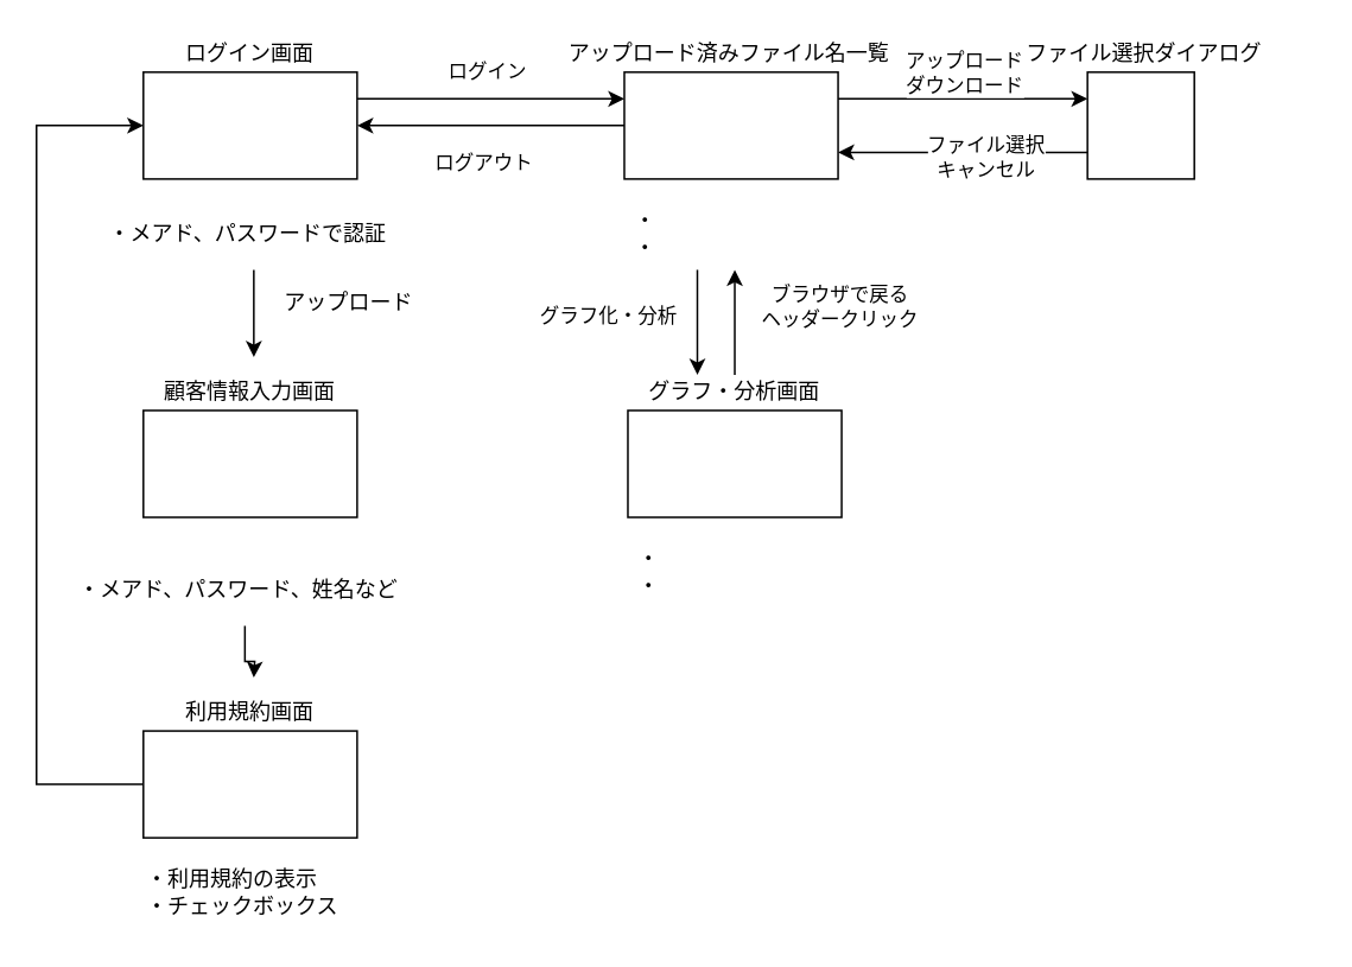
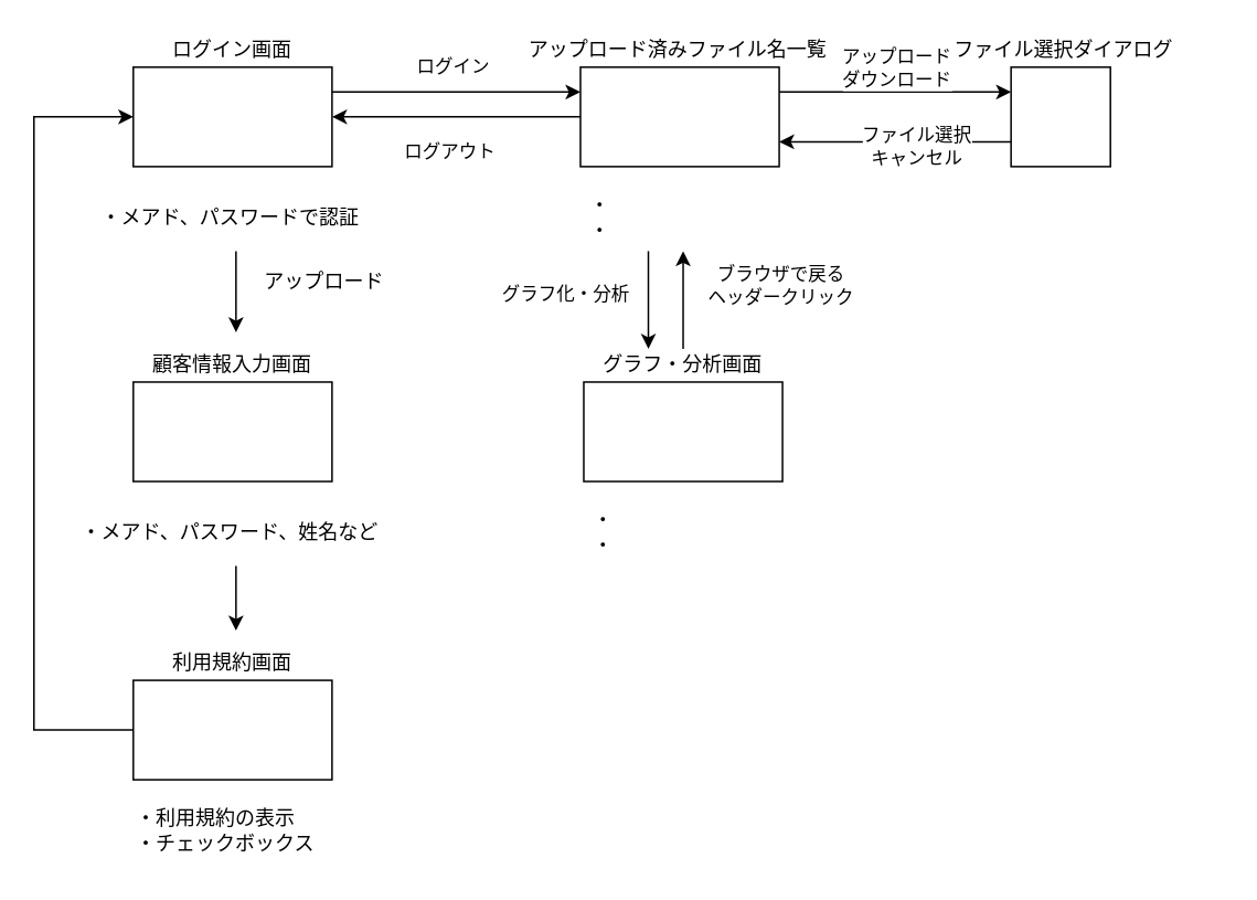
  <mxCell id="0" />
  <mxCell id="1" parent="0" />
  <mxCell id="2" style="edgeStyle=orthogonalEdgeStyle;rounded=0;orthogonalLoop=1;jettySize=auto;html=1;entryX=0;entryY=0.25;entryDx=0;entryDy=0;" parent="1" source="4" target="20" edge="1"><mxGeometry relative="1" as="geometry"><Array as="points"><mxPoint x="220" y="55" /><mxPoint x="220" y="55" /></Array></mxGeometry></mxCell>
  <mxCell id="3" value="ログイン" style="edgeLabel;html=1;align=center;verticalAlign=middle;resizable=0;points=[];" parent="2" vertex="1" connectable="0"><mxGeometry x="-0.04" y="1" relative="1" as="geometry"><mxPoint y="-14" as="offset" /></mxGeometry></mxCell>
  <mxCell id="4" value="" style="rounded=0;whiteSpace=wrap;html=1;" parent="1" vertex="1"><mxGeometry x="80" y="40" width="120" height="60" as="geometry" /></mxCell>
  <mxCell id="5" value="ログイン画面" style="text;html=1;strokeColor=none;fillColor=none;align=center;verticalAlign=middle;whiteSpace=wrap;rounded=0;" parent="1" vertex="1"><mxGeometry x="90" y="20" width="100" height="20" as="geometry" /></mxCell>
  <mxCell id="6" style="edgeStyle=orthogonalEdgeStyle;rounded=0;orthogonalLoop=1;jettySize=auto;html=1;" parent="1" source="7" edge="1"><mxGeometry relative="1" as="geometry"><mxPoint x="142" y="200" as="targetPoint" /></mxGeometry></mxCell>
  <mxCell id="7" value="・メアド、パスワードで認証" style="text;html=1;strokeColor=none;fillColor=none;align=left;verticalAlign=middle;whiteSpace=wrap;rounded=0;" parent="1" vertex="1"><mxGeometry x="58.5" y="111" width="167" height="40" as="geometry" /></mxCell>
  <mxCell id="8" value="" style="rounded=0;whiteSpace=wrap;html=1;" parent="1" vertex="1"><mxGeometry x="80" y="230" width="120" height="60" as="geometry" /></mxCell>
  <mxCell id="9" value="顧客情報入力画面" style="text;html=1;strokeColor=none;fillColor=none;align=center;verticalAlign=middle;whiteSpace=wrap;rounded=0;" parent="1" vertex="1"><mxGeometry x="90" y="210" width="100" height="20" as="geometry" /></mxCell>
  <mxCell id="10" style="edgeStyle=orthogonalEdgeStyle;rounded=0;orthogonalLoop=1;jettySize=auto;html=1;" parent="1" source="11" edge="1"><mxGeometry relative="1" as="geometry"><mxPoint x="142" y="380" as="targetPoint" /></mxGeometry></mxCell>
- <mxCell id="11" value="・メアド、パスワード、姓名など" style="text;html=1;strokeColor=none;fillColor=none;align=left;verticalAlign=middle;whiteSpace=wrap;rounded=0;" parent="1" vertex="1"><mxGeometry x="42" y="311" width="190" height="40" as="geometry" /></mxCell>
+ <mxCell id="11" value="・メアド、パスワード、姓名など" style="text;html=1;strokeColor=none;fillColor=none;align=left;verticalAlign=middle;whiteSpace=wrap;rounded=0;" parent="1" vertex="1"><mxGeometry x="47" y="301" width="190" height="40" as="geometry" /></mxCell>
  <mxCell id="12" style="edgeStyle=orthogonalEdgeStyle;rounded=0;orthogonalLoop=1;jettySize=auto;html=1;entryX=0;entryY=0.5;entryDx=0;entryDy=0;" parent="1" source="13" target="4" edge="1"><mxGeometry relative="1" as="geometry"><Array as="points"><mxPoint x="20" y="440" /><mxPoint x="20" y="70" /></Array></mxGeometry></mxCell>
  <mxCell id="13" value="" style="rounded=0;whiteSpace=wrap;html=1;" parent="1" vertex="1"><mxGeometry x="80" y="410" width="120" height="60" as="geometry" /></mxCell>
  <mxCell id="14" value="利用規約画面" style="text;html=1;strokeColor=none;fillColor=none;align=center;verticalAlign=middle;whiteSpace=wrap;rounded=0;" parent="1" vertex="1"><mxGeometry x="90" y="390" width="100" height="20" as="geometry" /></mxCell>
  <mxCell id="15" value="・利用規約の表示&lt;br&gt;・チェックボックス" style="text;html=1;strokeColor=none;fillColor=none;align=left;verticalAlign=middle;whiteSpace=wrap;rounded=0;" parent="1" vertex="1"><mxGeometry x="80" y="481" width="140" height="40" as="geometry" /></mxCell>
  <mxCell id="16" style="edgeStyle=orthogonalEdgeStyle;rounded=0;orthogonalLoop=1;jettySize=auto;html=1;entryX=1;entryY=0.5;entryDx=0;entryDy=0;" parent="1" source="20" target="4" edge="1"><mxGeometry relative="1" as="geometry" /></mxCell>
  <mxCell id="17" value="ログアウト" style="edgeLabel;html=1;align=center;verticalAlign=middle;resizable=0;points=[];" parent="16" vertex="1" connectable="0"><mxGeometry x="-0.307" y="-2" relative="1" as="geometry"><mxPoint x="-28" y="22" as="offset" /></mxGeometry></mxCell>
  <mxCell id="18" style="edgeStyle=orthogonalEdgeStyle;rounded=0;orthogonalLoop=1;jettySize=auto;html=1;entryX=0;entryY=0.25;entryDx=0;entryDy=0;" parent="1" source="20" target="32" edge="1"><mxGeometry relative="1" as="geometry"><Array as="points"><mxPoint x="490" y="55" /><mxPoint x="490" y="55" /></Array></mxGeometry></mxCell>
  <mxCell id="19" value="アップロード&lt;br&gt;ダウンロード" style="edgeLabel;html=1;align=center;verticalAlign=middle;resizable=0;points=[];" parent="18" vertex="1" connectable="0"><mxGeometry x="-0.214" y="-1" relative="1" as="geometry"><mxPoint x="15" y="-16" as="offset" /></mxGeometry></mxCell>
  <mxCell id="20" value="" style="rounded=0;whiteSpace=wrap;html=1;" parent="1" vertex="1"><mxGeometry x="350" y="40" width="120" height="60" as="geometry" /></mxCell>
  <mxCell id="21" value="アップロード済みファイル名一覧" style="text;html=1;strokeColor=none;fillColor=none;align=center;verticalAlign=middle;whiteSpace=wrap;rounded=0;" parent="1" vertex="1"><mxGeometry x="314" y="20" width="190" height="20" as="geometry" /></mxCell>
  <mxCell id="22" style="edgeStyle=orthogonalEdgeStyle;rounded=0;orthogonalLoop=1;jettySize=auto;html=1;entryX=0.5;entryY=0;entryDx=0;entryDy=0;" parent="1" edge="1"><mxGeometry relative="1" as="geometry"><mxPoint x="391" y="151" as="sourcePoint" /><mxPoint x="391" y="210" as="targetPoint" /></mxGeometry></mxCell>
  <mxCell id="23" value="グラフ化・分析" style="edgeLabel;html=1;align=center;verticalAlign=middle;resizable=0;points=[];" parent="22" vertex="1" connectable="0"><mxGeometry x="-0.152" y="-2" relative="1" as="geometry"><mxPoint x="-49" as="offset" /></mxGeometry></mxCell>
  <mxCell id="24" value="・&lt;br&gt;・" style="text;html=1;strokeColor=none;fillColor=none;align=left;verticalAlign=middle;whiteSpace=wrap;rounded=0;" parent="1" vertex="1"><mxGeometry x="354" y="111" width="116" height="40" as="geometry" /></mxCell>
  <mxCell id="25" value="" style="rounded=0;whiteSpace=wrap;html=1;" parent="1" vertex="1"><mxGeometry x="352" y="230" width="120" height="60" as="geometry" /></mxCell>
  <mxCell id="26" style="edgeStyle=orthogonalEdgeStyle;rounded=0;orthogonalLoop=1;jettySize=auto;html=1;entryX=0.5;entryY=1;entryDx=0;entryDy=0;" parent="1" source="28" target="24" edge="1"><mxGeometry relative="1" as="geometry" /></mxCell>
  <mxCell id="27" value="ブラウザで戻る&lt;br&gt;ヘッダークリック" style="edgeLabel;html=1;align=center;verticalAlign=middle;resizable=0;points=[];" parent="26" vertex="1" connectable="0"><mxGeometry x="0.322" y="-2" relative="1" as="geometry"><mxPoint x="56" as="offset" /></mxGeometry></mxCell>
  <mxCell id="28" value="グラフ・分析画面" style="text;html=1;strokeColor=none;fillColor=none;align=center;verticalAlign=middle;whiteSpace=wrap;rounded=0;" parent="1" vertex="1"><mxGeometry x="362" y="210" width="100" height="20" as="geometry" /></mxCell>
  <mxCell id="29" value="・&lt;br&gt;・" style="text;html=1;strokeColor=none;fillColor=none;align=left;verticalAlign=middle;whiteSpace=wrap;rounded=0;" parent="1" vertex="1"><mxGeometry x="356" y="301" width="116" height="40" as="geometry" /></mxCell>
  <mxCell id="30" style="edgeStyle=orthogonalEdgeStyle;rounded=0;orthogonalLoop=1;jettySize=auto;html=1;entryX=1;entryY=0.75;entryDx=0;entryDy=0;" parent="1" source="32" target="20" edge="1"><mxGeometry relative="1" as="geometry"><Array as="points"><mxPoint x="580" y="85" /><mxPoint x="580" y="85" /></Array></mxGeometry></mxCell>
  <mxCell id="31" value="ファイル選択&lt;br&gt;キャンセル" style="edgeLabel;html=1;align=center;verticalAlign=middle;resizable=0;points=[];" parent="30" vertex="1" connectable="0"><mxGeometry x="-0.171" y="2" relative="1" as="geometry"><mxPoint as="offset" /></mxGeometry></mxCell>
  <mxCell id="32" value="" style="rounded=0;whiteSpace=wrap;html=1;" parent="1" vertex="1"><mxGeometry x="610" y="40" width="60" height="60" as="geometry" /></mxCell>
  <mxCell id="33" value="ファイル選択ダイアログ" style="text;html=1;strokeColor=none;fillColor=none;align=center;verticalAlign=middle;whiteSpace=wrap;rounded=0;" parent="1" vertex="1"><mxGeometry x="547" y="20" width="190" height="20" as="geometry" /></mxCell>
  <mxCell id="34" value="アップロード" style="text;html=1;align=center;verticalAlign=middle;resizable=0;points=[];autosize=1;" vertex="1" parent="1"><mxGeometry x="150" y="160" width="90" height="20" as="geometry" /></mxCell>
